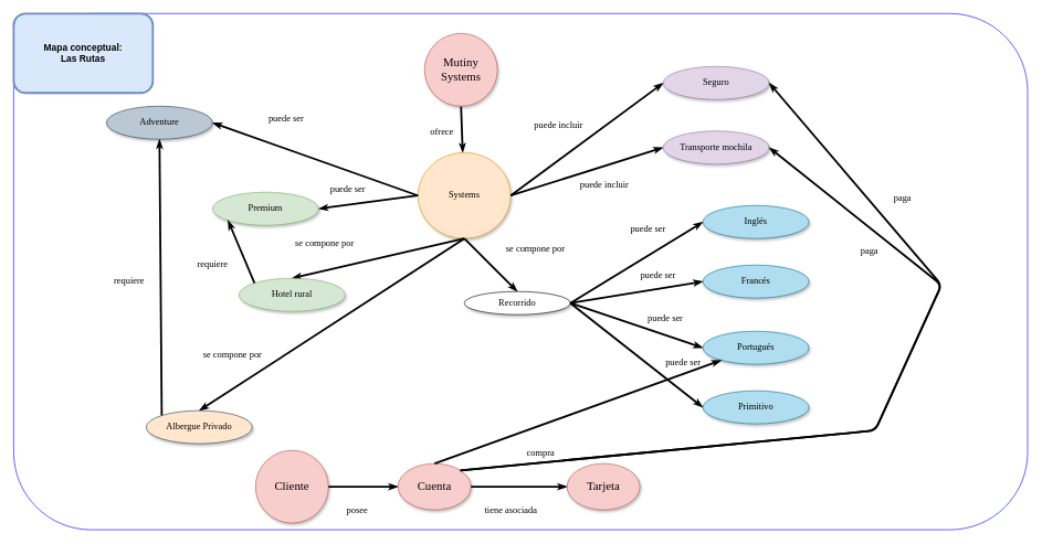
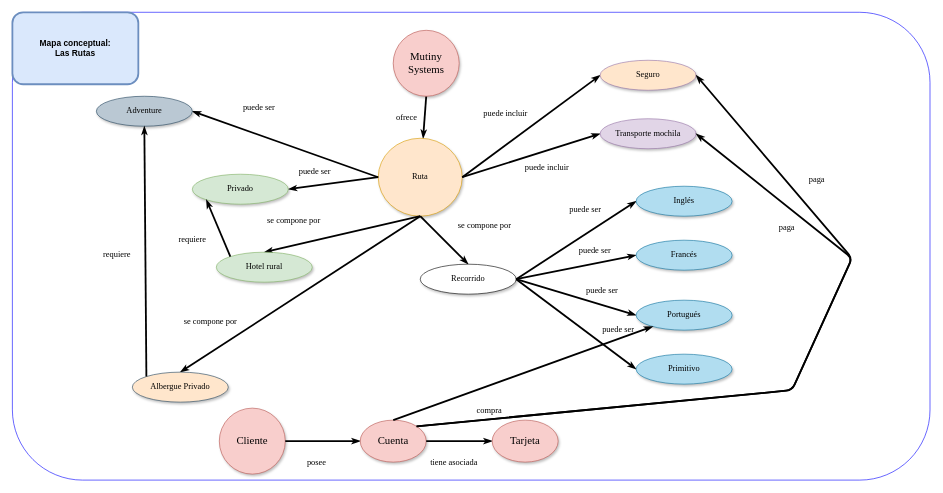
  <mxCell id="0" />
  <mxCell id="1" parent="0" />
  <mxCell id="2" value="" style="rounded=1;whiteSpace=wrap;html=1;fillColor=none;strokeColor=#0400ff;glass=0;movable=0;resizable=0;rotatable=0;deletable=0;editable=0;locked=1;connectable=0;" parent="1" vertex="1"><mxGeometry x="20" y="20" width="1530" height="780" as="geometry" /></mxCell>
  <mxCell id="3" value="ofrece" style="edgeStyle=none;rounded=1;html=1;labelBackgroundColor=none;startArrow=none;startFill=0;startSize=5;endArrow=classicThin;endFill=1;endSize=5;jettySize=auto;orthogonalLoop=1;strokeColor=#000000;strokeWidth=3;fontFamily=Verdana;fontSize=14;exitX=0.5;exitY=1;exitDx=0;exitDy=0;" parent="1" source="6" target="4" edge="1"><mxGeometry x="0.091" y="-30" relative="1" as="geometry"><mxPoint x="710" y="160" as="sourcePoint" /><mxPoint as="offset" /></mxGeometry></mxCell>
- <mxCell id="4" value="Systems" style="ellipse;whiteSpace=wrap;html=1;rounded=0;shadow=1;comic=0;labelBackgroundColor=none;strokeWidth=1;fontFamily=Verdana;fontSize=14;align=center;fillColor=#ffe6cc;strokeColor=#d79b00;" parent="1" vertex="1"><mxGeometry x="630" y="230" width="140" height="130" as="geometry" /></mxCell>
+ <mxCell id="4" value="Ruta" style="ellipse;whiteSpace=wrap;html=1;rounded=0;shadow=1;comic=0;labelBackgroundColor=none;strokeWidth=1;fontFamily=Verdana;fontSize=14;align=center;fillColor=#ffe6cc;strokeColor=#d79b00;" parent="1" vertex="1"><mxGeometry x="630" y="230" width="140" height="130" as="geometry" /></mxCell>
  <mxCell id="5" value="Mapa conceptual:&lt;br style=&quot;font-size: 14px;&quot;&gt;Las Rutas" style="text;html=1;align=center;verticalAlign=middle;whiteSpace=wrap;rounded=1;strokeWidth=3;perimeterSpacing=1;strokeColor=#6c8ebf;shadow=0;glass=0;fontStyle=1;fillColor=#dae8fc;fontSize=14;fontFamily=Helvetica;" parent="1" vertex="1"><mxGeometry x="20" y="20" width="210" height="120" as="geometry" /></mxCell>
- <mxCell id="6" value="Mutiny&lt;div style=&quot;font-size: 18px;&quot;&gt;Systems&lt;/div&gt;" style="ellipse;whiteSpace=wrap;html=1;rounded=0;shadow=1;comic=0;labelBackgroundColor=none;strokeWidth=1;fontFamily=Comic Sans MS;fontSize=18;align=center;gradientDirection=east;fillColor=#f8cecc;strokeColor=#b85450;" parent="1" vertex="1"><mxGeometry x="640" y="50" width="110" height="110" as="geometry" /></mxCell>
+ <mxCell id="6" value="Mutiny&lt;div style=&quot;font-size: 18px;&quot;&gt;Systems&lt;/div&gt;" style="ellipse;whiteSpace=wrap;html=1;rounded=0;shadow=1;comic=0;labelBackgroundColor=none;strokeWidth=1;fontFamily=Comic Sans MS;fontSize=18;align=center;gradientDirection=east;fillColor=#f8cecc;strokeColor=#b85450;" parent="1" vertex="1"><mxGeometry x="655" y="50" width="110" height="110" as="geometry" /></mxCell>
  <mxCell id="7" value="se compone por" style="edgeStyle=none;rounded=1;html=1;labelBackgroundColor=none;startArrow=none;startFill=0;startSize=5;endArrow=classicThin;endFill=1;endSize=5;jettySize=auto;orthogonalLoop=1;strokeColor=#000000;strokeWidth=3;fontFamily=Verdana;fontSize=14;exitX=0.5;exitY=1;exitDx=0;exitDy=0;entryX=0.5;entryY=0;entryDx=0;entryDy=0;" edge="1" parent="1" source="4" target="8"><mxGeometry x="0.632" y="-43" relative="1" as="geometry"><mxPoint x="709.5" y="380" as="sourcePoint" /><mxPoint as="offset" /><mxPoint x="560" y="440" as="targetPoint" /></mxGeometry></mxCell>
  <mxCell id="8" value="Albergue Privado" style="ellipse;whiteSpace=wrap;html=1;rounded=0;shadow=1;comic=0;labelBackgroundColor=none;strokeWidth=1;fontFamily=Verdana;fontSize=14;align=center;fillColor=#ffe6cc;strokeColor=#23445d;" vertex="1" parent="1"><mxGeometry x="220" y="620" width="160" height="50" as="geometry" /></mxCell>
  <mxCell id="9" value="se compone por" style="edgeStyle=none;rounded=1;html=1;labelBackgroundColor=none;startArrow=none;startFill=0;startSize=5;endArrow=classicThin;endFill=1;endSize=5;jettySize=auto;orthogonalLoop=1;strokeColor=#000000;strokeWidth=3;fontFamily=Verdana;fontSize=14;exitX=0.5;exitY=1;exitDx=0;exitDy=0;entryX=0.5;entryY=0;entryDx=0;entryDy=0;" edge="1" parent="1" target="10" source="4"><mxGeometry x="0.544" y="65" relative="1" as="geometry"><mxPoint x="950" y="330" as="sourcePoint" /><mxPoint as="offset" /><mxPoint x="800" y="450" as="targetPoint" /></mxGeometry></mxCell>
- <mxCell id="10" value="Recorrido" style="ellipse;whiteSpace=wrap;html=1;rounded=0;shadow=1;comic=0;labelBackgroundColor=none;strokeWidth=1;fontFamily=Verdana;fontSize=14;align=center;" vertex="1" parent="1"><mxGeometry x="700" y="440" width="160" height="35" as="geometry" /></mxCell>
+ <mxCell id="10" value="Recorrido" style="ellipse;whiteSpace=wrap;html=1;rounded=0;shadow=1;comic=0;labelBackgroundColor=none;strokeWidth=1;fontFamily=Verdana;fontSize=14;align=center;" vertex="1" parent="1"><mxGeometry x="700" y="440" width="160" height="50" as="geometry" /></mxCell>
  <mxCell id="11" value="puede ser" style="edgeStyle=none;rounded=1;html=1;labelBackgroundColor=none;startArrow=none;startFill=0;startSize=5;endArrow=classicThin;endFill=1;endSize=5;jettySize=auto;orthogonalLoop=1;strokeColor=#000000;strokeWidth=3;fontFamily=Verdana;fontSize=14;exitX=0;exitY=0.5;exitDx=0;exitDy=0;entryX=1;entryY=0.5;entryDx=0;entryDy=0;" edge="1" parent="1" target="12" source="4"><mxGeometry x="0.376" y="-42" relative="1" as="geometry"><mxPoint x="500" y="200" as="sourcePoint" /><mxPoint as="offset" /><mxPoint x="350" y="320" as="targetPoint" /></mxGeometry></mxCell>
  <mxCell id="12" value="Adventure" style="ellipse;whiteSpace=wrap;html=1;rounded=0;shadow=1;comic=0;labelBackgroundColor=none;strokeWidth=1;fontFamily=Verdana;fontSize=14;align=center;fillColor=#bac8d3;strokeColor=#23445d;" vertex="1" parent="1"><mxGeometry x="160" y="160" width="160" height="50" as="geometry" /></mxCell>
  <mxCell id="13" value="puede ser" style="edgeStyle=none;rounded=1;html=1;labelBackgroundColor=none;startArrow=none;startFill=0;startSize=5;endArrow=classicThin;endFill=1;endSize=5;jettySize=auto;orthogonalLoop=1;strokeColor=#000000;strokeWidth=3;fontFamily=Verdana;fontSize=14;exitX=0;exitY=0.5;exitDx=0;exitDy=0;entryX=1;entryY=0.5;entryDx=0;entryDy=0;" edge="1" parent="1" target="14" source="4"><mxGeometry x="0.38" y="-23" relative="1" as="geometry"><mxPoint x="630" y="405" as="sourcePoint" /><mxPoint as="offset" /><mxPoint x="350" y="430" as="targetPoint" /></mxGeometry></mxCell>
- <mxCell id="14" value="Premium" style="ellipse;whiteSpace=wrap;html=1;rounded=0;shadow=1;comic=0;labelBackgroundColor=none;strokeWidth=1;fontFamily=Verdana;fontSize=14;align=center;fillColor=#d5e8d4;strokeColor=#82b366;" vertex="1" parent="1"><mxGeometry x="320" y="290" width="160" height="50" as="geometry" /></mxCell>
+ <mxCell id="14" value="Privado" style="ellipse;whiteSpace=wrap;html=1;rounded=0;shadow=1;comic=0;labelBackgroundColor=none;strokeWidth=1;fontFamily=Verdana;fontSize=14;align=center;fillColor=#d5e8d4;strokeColor=#82b366;" vertex="1" parent="1"><mxGeometry x="320" y="290" width="160" height="50" as="geometry" /></mxCell>
  <mxCell id="15" value="puede ser" style="edgeStyle=none;rounded=1;html=1;labelBackgroundColor=none;startArrow=none;startFill=0;startSize=5;endArrow=classicThin;endFill=1;endSize=5;jettySize=auto;orthogonalLoop=1;strokeColor=#000000;strokeWidth=3;fontFamily=Verdana;fontSize=14;exitX=1;exitY=0.5;exitDx=0;exitDy=0;entryX=0;entryY=0.5;entryDx=0;entryDy=0;" edge="1" parent="1" target="16" source="10"><mxGeometry x="0.337" y="35" relative="1" as="geometry"><mxPoint x="1030" y="380" as="sourcePoint" /><mxPoint x="1" as="offset" /><mxPoint x="1120" y="510" as="targetPoint" /></mxGeometry></mxCell>
  <mxCell id="16" value="Inglés" style="ellipse;whiteSpace=wrap;html=1;rounded=0;shadow=1;comic=0;labelBackgroundColor=none;strokeWidth=1;fontFamily=Verdana;fontSize=14;align=center;fillColor=#b1ddf0;strokeColor=#10739e;" vertex="1" parent="1"><mxGeometry x="1060" y="310" width="160" height="50" as="geometry" /></mxCell>
  <mxCell id="17" value="puede ser" style="edgeStyle=none;rounded=1;html=1;labelBackgroundColor=none;startArrow=none;startFill=0;startSize=5;endArrow=classicThin;endFill=1;endSize=5;jettySize=auto;orthogonalLoop=1;strokeColor=#000000;strokeWidth=3;fontFamily=Verdana;fontSize=14;exitX=1;exitY=0.5;exitDx=0;exitDy=0;entryX=0;entryY=0.5;entryDx=0;entryDy=0;" edge="1" parent="1" target="18" source="10"><mxGeometry x="0.351" y="20" relative="1" as="geometry"><mxPoint x="880" y="542.5" as="sourcePoint" /><mxPoint as="offset" /><mxPoint x="1140" y="587.5" as="targetPoint" /></mxGeometry></mxCell>
  <mxCell id="18" value="Francés" style="ellipse;whiteSpace=wrap;html=1;rounded=0;shadow=1;comic=0;labelBackgroundColor=none;strokeWidth=1;fontFamily=Verdana;fontSize=14;align=center;fillColor=#b1ddf0;strokeColor=#10739e;verticalAlign=middle;fontColor=default;" vertex="1" parent="1"><mxGeometry x="1060" y="400" width="160" height="50" as="geometry" /></mxCell>
  <mxCell id="19" value="puede ser" style="edgeStyle=none;rounded=1;html=1;labelBackgroundColor=none;startArrow=none;startFill=0;startSize=5;endArrow=classicThin;endFill=1;endSize=5;jettySize=auto;orthogonalLoop=1;strokeColor=#000000;strokeWidth=3;fontFamily=Verdana;fontSize=14;exitX=1;exitY=0.5;exitDx=0;exitDy=0;entryX=0;entryY=0.5;entryDx=0;entryDy=0;" edge="1" parent="1" target="20" source="10"><mxGeometry x="0.356" y="23" relative="1" as="geometry"><mxPoint x="880" y="615" as="sourcePoint" /><mxPoint as="offset" /><mxPoint x="1140" y="660" as="targetPoint" /></mxGeometry></mxCell>
  <mxCell id="20" value="Portugués" style="ellipse;whiteSpace=wrap;html=1;rounded=0;shadow=1;comic=0;labelBackgroundColor=none;strokeWidth=1;fontFamily=Verdana;fontSize=14;align=center;fillColor=#b1ddf0;strokeColor=#10739e;verticalAlign=middle;fontColor=default;" vertex="1" parent="1"><mxGeometry x="1060" y="500" width="160" height="50" as="geometry" /></mxCell>
  <mxCell id="21" value="puede ser" style="edgeStyle=none;rounded=1;html=1;labelBackgroundColor=none;startArrow=none;startFill=0;startSize=5;endArrow=classicThin;endFill=1;endSize=5;jettySize=auto;orthogonalLoop=1;strokeColor=#000000;strokeWidth=3;fontFamily=Verdana;fontSize=14;exitX=1;exitY=0.5;exitDx=0;exitDy=0;entryX=0;entryY=0.5;entryDx=0;entryDy=0;" edge="1" parent="1" target="22" source="10"><mxGeometry x="0.496" y="34" relative="1" as="geometry"><mxPoint x="870" y="560" as="sourcePoint" /><mxPoint as="offset" /><mxPoint x="1150" y="755" as="targetPoint" /></mxGeometry></mxCell>
  <mxCell id="22" value="Primitivo" style="ellipse;whiteSpace=wrap;html=1;rounded=0;shadow=1;comic=0;labelBackgroundColor=none;strokeWidth=1;fontFamily=Verdana;fontSize=14;align=center;fillColor=#b1ddf0;strokeColor=#10739e;verticalAlign=middle;fontColor=default;" vertex="1" parent="1"><mxGeometry x="1060" y="590" width="160" height="50" as="geometry" /></mxCell>
  <mxCell id="23" value="se compone por" style="edgeStyle=none;rounded=1;html=1;labelBackgroundColor=none;startArrow=none;startFill=0;startSize=5;endArrow=classicThin;endFill=1;endSize=5;jettySize=auto;orthogonalLoop=1;strokeColor=#000000;strokeWidth=3;fontFamily=Verdana;fontSize=14;exitX=0.5;exitY=1;exitDx=0;exitDy=0;entryX=0.5;entryY=0;entryDx=0;entryDy=0;" edge="1" parent="1" target="24" source="4"><mxGeometry x="0.552" y="-40" relative="1" as="geometry"><mxPoint x="520" y="255" as="sourcePoint" /><mxPoint as="offset" /><mxPoint x="370" y="375" as="targetPoint" /></mxGeometry></mxCell>
  <mxCell id="24" value="Hotel rural" style="ellipse;whiteSpace=wrap;html=1;rounded=0;shadow=1;comic=0;labelBackgroundColor=none;strokeWidth=1;fontFamily=Verdana;fontSize=14;align=center;fillColor=#d5e8d4;strokeColor=#82b366;" vertex="1" parent="1"><mxGeometry x="360" y="420" width="160" height="50" as="geometry" /></mxCell>
  <mxCell id="25" value="requiere" style="edgeStyle=none;rounded=1;html=1;labelBackgroundColor=none;startArrow=none;startFill=0;startSize=5;endArrow=classicThin;endFill=1;endSize=5;jettySize=auto;orthogonalLoop=1;strokeColor=#000000;strokeWidth=3;fontFamily=Verdana;fontSize=14;exitX=0;exitY=0;exitDx=0;exitDy=0;entryX=0;entryY=1;entryDx=0;entryDy=0;" edge="1" parent="1" source="24" target="14"><mxGeometry x="-0.029" y="48" relative="1" as="geometry"><mxPoint x="330" y="450" as="sourcePoint" /><mxPoint as="offset" /><mxPoint x="60" y="550" as="targetPoint" /></mxGeometry></mxCell>
  <mxCell id="26" value="requiere" style="edgeStyle=none;rounded=1;html=1;labelBackgroundColor=none;startArrow=none;startFill=0;startSize=5;endArrow=classicThin;endFill=1;endSize=5;jettySize=auto;orthogonalLoop=1;strokeColor=#000000;strokeWidth=3;fontFamily=Verdana;fontSize=14;exitX=0;exitY=0;exitDx=0;exitDy=0;entryX=0.5;entryY=1;entryDx=0;entryDy=0;" edge="1" parent="1" source="8" target="12"><mxGeometry x="-0.029" y="48" relative="1" as="geometry"><mxPoint x="150" y="414" as="sourcePoint" /><mxPoint as="offset" /><mxPoint x="110" y="320" as="targetPoint" /></mxGeometry></mxCell>
  <mxCell id="27" value="puede incluir" style="edgeStyle=none;rounded=1;html=1;labelBackgroundColor=none;startArrow=none;startFill=0;startSize=5;endArrow=classicThin;endFill=1;endSize=5;jettySize=auto;orthogonalLoop=1;strokeColor=#000000;strokeWidth=3;fontFamily=Verdana;fontSize=14;exitX=1;exitY=0.5;exitDx=0;exitDy=0;entryX=0;entryY=0.5;entryDx=0;entryDy=0;" edge="1" parent="1" source="4" target="28"><mxGeometry x="-0.155" y="42" relative="1" as="geometry"><mxPoint x="910" y="180" as="sourcePoint" /><mxPoint as="offset" /><mxPoint x="990" y="150" as="targetPoint" /></mxGeometry></mxCell>
- <mxCell id="28" value="Seguro" style="ellipse;whiteSpace=wrap;html=1;rounded=0;shadow=1;comic=0;labelBackgroundColor=none;strokeWidth=1;fontFamily=Verdana;fontSize=14;align=center;fillColor=#e1d5e7;strokeColor=#9673a6;" vertex="1" parent="1"><mxGeometry x="1000" y="100" width="160" height="50" as="geometry" /></mxCell>
+ <mxCell id="28" value="Seguro" style="ellipse;whiteSpace=wrap;html=1;rounded=0;shadow=1;comic=0;labelBackgroundColor=none;strokeWidth=1;fontFamily=Verdana;fontSize=14;align=center;fillColor=#ffe6cc;strokeColor=#9673a6;" vertex="1" parent="1"><mxGeometry x="1000" y="100" width="160" height="50" as="geometry" /></mxCell>
  <mxCell id="29" value="puede incluir" style="edgeStyle=none;rounded=1;html=1;labelBackgroundColor=none;startArrow=none;startFill=0;startSize=5;endArrow=classicThin;endFill=1;endSize=5;jettySize=auto;orthogonalLoop=1;strokeColor=#000000;strokeWidth=3;fontFamily=Verdana;fontSize=14;exitX=1;exitY=0.5;exitDx=0;exitDy=0;entryX=0;entryY=0.5;entryDx=0;entryDy=0;" edge="1" parent="1" target="30" source="4"><mxGeometry x="0.15" y="-28" relative="1" as="geometry"><mxPoint x="790" y="392.5" as="sourcePoint" /><mxPoint as="offset" /><mxPoint x="990" y="247.5" as="targetPoint" /></mxGeometry></mxCell>
  <mxCell id="30" value="Transporte mochila" style="ellipse;whiteSpace=wrap;html=1;rounded=0;shadow=1;comic=0;labelBackgroundColor=none;strokeWidth=1;fontFamily=Verdana;fontSize=14;align=center;fillColor=#e1d5e7;strokeColor=#9673a6;" vertex="1" parent="1"><mxGeometry x="1000" y="197.5" width="160" height="50" as="geometry" /></mxCell>
- <mxCell id="31" value="Cliente" style="ellipse;whiteSpace=wrap;html=1;rounded=0;shadow=1;comic=0;labelBackgroundColor=none;strokeWidth=1;fontFamily=Comic Sans MS;fontSize=18;align=center;gradientDirection=east;fillColor=#f8cecc;strokeColor=#b85450;" vertex="1" parent="1"><mxGeometry x="385" y="680" width="110" height="110" as="geometry" /></mxCell>
+ <mxCell id="31" value="Cliente" style="ellipse;whiteSpace=wrap;html=1;rounded=0;shadow=1;comic=0;labelBackgroundColor=none;strokeWidth=1;fontFamily=Comic Sans MS;fontSize=18;align=center;gradientDirection=east;fillColor=#f8cecc;strokeColor=#b85450;" vertex="1" parent="1"><mxGeometry x="365" y="680" width="110" height="110" as="geometry" /></mxCell>
  <mxCell id="32" value="posee" style="edgeStyle=none;rounded=1;html=1;labelBackgroundColor=none;startArrow=none;startFill=0;startSize=5;endArrow=classicThin;endFill=1;endSize=5;jettySize=auto;orthogonalLoop=1;strokeColor=#000000;strokeWidth=3;fontFamily=Verdana;fontSize=14;exitX=1;exitY=0.5;exitDx=0;exitDy=0;entryX=0;entryY=0.5;entryDx=0;entryDy=0;" edge="1" parent="1" source="31" target="33"><mxGeometry x="-0.172" y="-37" relative="1" as="geometry"><mxPoint x="590" y="450" as="sourcePoint" /><mxPoint as="offset" /><mxPoint x="640" y="735" as="targetPoint" /></mxGeometry></mxCell>
  <mxCell id="33" value="Cuenta" style="ellipse;whiteSpace=wrap;html=1;rounded=0;shadow=1;comic=0;labelBackgroundColor=none;strokeWidth=1;fontFamily=Comic Sans MS;fontSize=18;align=center;gradientDirection=east;fillColor=#f8cecc;strokeColor=#b85450;" vertex="1" parent="1"><mxGeometry x="600" y="700" width="110" height="70" as="geometry" /></mxCell>
  <mxCell id="34" value="tiene asociada" style="edgeStyle=none;rounded=1;html=1;labelBackgroundColor=none;startArrow=none;startFill=0;startSize=5;endArrow=classicThin;endFill=1;endSize=5;jettySize=auto;orthogonalLoop=1;strokeColor=#000000;strokeWidth=3;fontFamily=Verdana;fontSize=14;exitX=1;exitY=0.5;exitDx=0;exitDy=0;entryX=0;entryY=0.5;entryDx=0;entryDy=0;" edge="1" parent="1" target="35" source="33"><mxGeometry x="-0.172" y="-37" relative="1" as="geometry"><mxPoint x="750" y="735" as="sourcePoint" /><mxPoint as="offset" /><mxPoint x="895" y="735" as="targetPoint" /></mxGeometry></mxCell>
- <mxCell id="35" value="Tarjeta" style="ellipse;whiteSpace=wrap;html=1;rounded=0;shadow=1;comic=0;labelBackgroundColor=none;strokeWidth=1;fontFamily=Comic Sans MS;fontSize=18;align=center;gradientDirection=east;fillColor=#f8cecc;strokeColor=#b85450;" vertex="1" parent="1"><mxGeometry x="855" y="700" width="110" height="70" as="geometry" /></mxCell>
+ <mxCell id="35" value="Tarjeta" style="ellipse;whiteSpace=wrap;html=1;rounded=0;shadow=1;comic=0;labelBackgroundColor=none;strokeWidth=1;fontFamily=Comic Sans MS;fontSize=18;align=center;gradientDirection=east;fillColor=#f8cecc;strokeColor=#b85450;" vertex="1" parent="1"><mxGeometry x="820" y="700" width="110" height="70" as="geometry" /></mxCell>
  <mxCell id="36" value="compra" style="edgeStyle=none;rounded=1;html=1;labelBackgroundColor=none;startArrow=none;startFill=0;startSize=5;endArrow=classicThin;endFill=1;endSize=5;jettySize=auto;orthogonalLoop=1;strokeColor=#000000;strokeWidth=3;fontFamily=Verdana;fontSize=14;exitX=0.5;exitY=0;exitDx=0;exitDy=0;" edge="1" parent="1" source="33" target="20"><mxGeometry x="-0.322" y="-40" relative="1" as="geometry"><mxPoint x="627.5" y="620" as="sourcePoint" /><mxPoint as="offset" /><mxPoint x="772.5" y="620" as="targetPoint" /></mxGeometry></mxCell>
  <mxCell id="37" value="paga" style="edgeStyle=none;rounded=1;html=1;labelBackgroundColor=none;startArrow=none;startFill=0;startSize=5;endArrow=classicThin;endFill=1;endSize=5;jettySize=auto;orthogonalLoop=1;strokeColor=#000000;strokeWidth=3;fontFamily=Verdana;fontSize=14;exitX=1;exitY=0;exitDx=0;exitDy=0;entryX=1;entryY=0.5;entryDx=0;entryDy=0;" edge="1" parent="1" source="33" target="30"><mxGeometry x="0.642" y="30" relative="1" as="geometry"><mxPoint x="1350" y="720" as="sourcePoint" /><mxPoint x="1" as="offset" /><mxPoint x="1460" y="200" as="targetPoint" /><Array as="points"><mxPoint x="1320" y="650" /><mxPoint x="1420" y="430" /></Array></mxGeometry></mxCell>
  <mxCell id="38" value="paga" style="edgeStyle=none;rounded=1;html=1;labelBackgroundColor=none;startArrow=none;startFill=0;startSize=5;endArrow=classicThin;endFill=1;endSize=5;jettySize=auto;orthogonalLoop=1;strokeColor=#000000;strokeWidth=3;fontFamily=Verdana;fontSize=14;exitX=1;exitY=0;exitDx=0;exitDy=0;entryX=1;entryY=0.5;entryDx=0;entryDy=0;" edge="1" parent="1" source="33" target="28"><mxGeometry x="0.586" y="-39" relative="1" as="geometry"><mxPoint x="777" y="647" as="sourcePoint" /><mxPoint as="offset" /><mxPoint x="1243" y="160" as="targetPoint" /><Array as="points"><mxPoint x="1320" y="650" /><mxPoint x="1420" y="430" /></Array></mxGeometry></mxCell>
